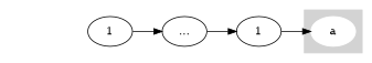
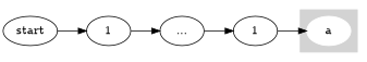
  digraph {
    rankdir=LR
    n1 [color=white label=a style=filled]
+   n2 [label=start]
    n3 [label=1]
    n4 [label="..."]
    n5 [label=1]
    subgraph cluster_1 {
      color=lightgrey
      style=filled
      n1
    }
+   n2 -> n3
    n3 -> n4
    n4 -> n5
    n5 -> n1
  }
